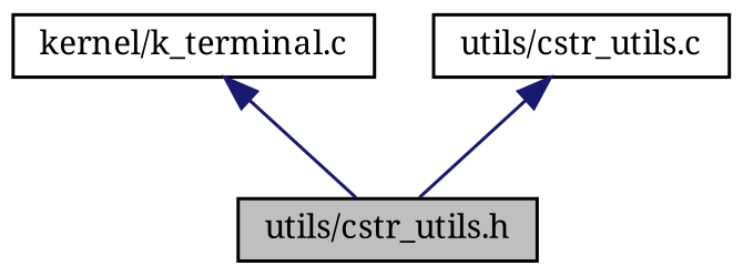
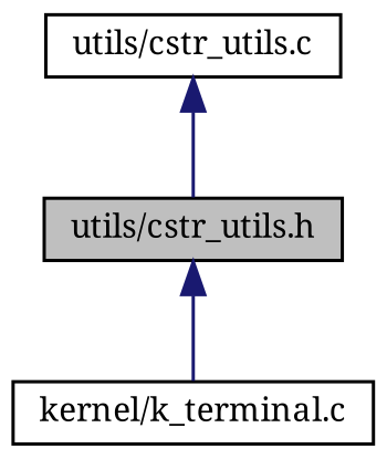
  digraph {
    fontname="Noto Serif"
    node [color=black fillcolor=white fontname="Noto Serif" fontsize=10 shape=record style=filled]
    edge [color=midnightblue dir=back fontname="Noto Serif" fontsize=10 labelfontname=Helvetica labelfontsize=10 style=solid]
    n1 [fillcolor=grey75 fontcolor=black height=0.2 label="utils/cstr_utils.h" width=0.4]
    n2 [height=0.2 label="kernel/k_terminal.c" width=0.4]
    n3 [height=0.2 label="utils/cstr_utils.c" width=0.4]
-   n2 -> n1
+   n1 -> n2
    n3 -> n1
  }
